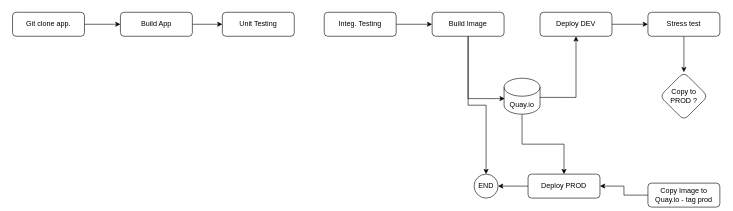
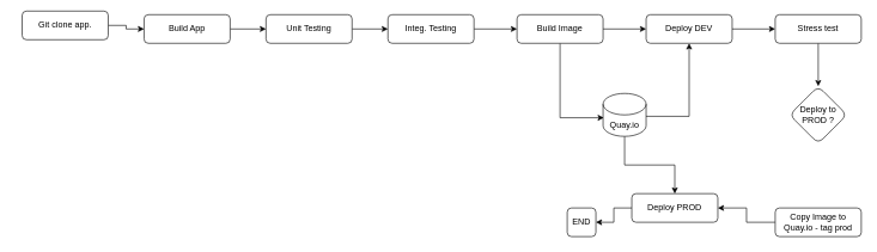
  <mxCell id="0" />
  <mxCell id="1" parent="0" />
  <mxCell id="2" value="" style="edgeStyle=orthogonalEdgeStyle;rounded=0;orthogonalLoop=1;jettySize=auto;html=1;" edge="1" parent="1" source="3" target="5"><mxGeometry relative="1" as="geometry" /></mxCell>
- <mxCell id="3" value="Git clone app." style="rounded=1;whiteSpace=wrap;html=1;fontSize=12;glass=0;strokeWidth=1;shadow=0;" parent="1" vertex="1"><mxGeometry x="20" y="20" width="120" height="40" as="geometry" /></mxCell>
+ <mxCell id="3" value="Git clone app." style="rounded=1;whiteSpace=wrap;html=1;fontSize=12;glass=0;strokeWidth=1;shadow=0;" parent="1" vertex="1"><mxGeometry x="30" y="15" width="120" height="40" as="geometry" /></mxCell>
  <mxCell id="4" value="" style="edgeStyle=orthogonalEdgeStyle;rounded=0;orthogonalLoop=1;jettySize=auto;html=1;" edge="1" parent="1" source="5" target="7"><mxGeometry relative="1" as="geometry" /></mxCell>
  <mxCell id="5" value="Build App" style="rounded=1;whiteSpace=wrap;html=1;fontSize=12;glass=0;strokeWidth=1;shadow=0;" parent="1" vertex="1"><mxGeometry x="200" y="20" width="120" height="40" as="geometry" /></mxCell>
+ <mxCell id="6" value="" style="edgeStyle=orthogonalEdgeStyle;rounded=0;orthogonalLoop=1;jettySize=auto;html=1;" edge="1" parent="1" source="7" target="12"><mxGeometry relative="1" as="geometry" /></mxCell>
  <mxCell id="7" value="Unit Testing" style="rounded=1;whiteSpace=wrap;html=1;fontSize=12;glass=0;strokeWidth=1;shadow=0;" parent="1" vertex="1"><mxGeometry x="370" y="20" width="120" height="40" as="geometry" /></mxCell>
  <mxCell id="8" value="" style="edgeStyle=orthogonalEdgeStyle;rounded=0;orthogonalLoop=1;jettySize=auto;html=1;entryX=0.5;entryY=1;entryDx=0;entryDy=0;exitX=0.983;exitY=0.533;exitDx=0;exitDy=0;exitPerimeter=0;" edge="1" parent="1" source="10" target="17"><mxGeometry relative="1" as="geometry"><mxPoint x="950" y="170" as="targetPoint" /></mxGeometry></mxCell>
  <mxCell id="9" value="" style="edgeStyle=orthogonalEdgeStyle;rounded=0;orthogonalLoop=1;jettySize=auto;html=1;" edge="1" parent="1" source="10" target="24"><mxGeometry relative="1" as="geometry" /></mxCell>
  <mxCell id="10" value="&lt;br&gt;&lt;br&gt;Quay.io" style="shape=cylinder2;whiteSpace=wrap;html=1;boundedLbl=1;backgroundOutline=1;size=15;" vertex="1" parent="1"><mxGeometry x="840" y="130" width="60" height="60" as="geometry" /></mxCell>
  <mxCell id="11" value="" style="edgeStyle=orthogonalEdgeStyle;rounded=0;orthogonalLoop=1;jettySize=auto;html=1;" edge="1" parent="1" source="12" target="15"><mxGeometry relative="1" as="geometry" /></mxCell>
  <mxCell id="12" value="Integ. Testing" style="rounded=1;whiteSpace=wrap;html=1;fontSize=12;glass=0;strokeWidth=1;shadow=0;" vertex="1" parent="1"><mxGeometry x="540" y="20" width="120" height="40" as="geometry" /></mxCell>
  <mxCell id="13" value="" style="edgeStyle=orthogonalEdgeStyle;rounded=0;orthogonalLoop=1;jettySize=auto;html=1;entryX=0.017;entryY=0.567;entryDx=0;entryDy=0;entryPerimeter=0;" edge="1" parent="1" source="15" target="10"><mxGeometry relative="1" as="geometry" /></mxCell>
- <mxCell id="14" value="" style="edgeStyle=orthogonalEdgeStyle;rounded=0;orthogonalLoop=1;jettySize=auto;html=1;" edge="1" parent="1" source="15" target="25"><mxGeometry relative="1" as="geometry" /></mxCell>
+ <mxCell id="14" value="" style="edgeStyle=orthogonalEdgeStyle;rounded=0;orthogonalLoop=1;jettySize=auto;html=1;" edge="1" parent="1" source="15" target="17"><mxGeometry relative="1" as="geometry" /></mxCell>
  <mxCell id="15" value="Build Image" style="rounded=1;whiteSpace=wrap;html=1;fontSize=12;glass=0;strokeWidth=1;shadow=0;" vertex="1" parent="1"><mxGeometry x="720" y="20" width="120" height="40" as="geometry" /></mxCell>
  <mxCell id="16" value="" style="edgeStyle=orthogonalEdgeStyle;rounded=0;orthogonalLoop=1;jettySize=auto;html=1;" edge="1" parent="1" source="17" target="19"><mxGeometry relative="1" as="geometry" /></mxCell>
  <mxCell id="17" value="Deploy DEV" style="rounded=1;whiteSpace=wrap;html=1;fontSize=12;glass=0;strokeWidth=1;shadow=0;" vertex="1" parent="1"><mxGeometry x="900" y="20" width="120" height="40" as="geometry" /></mxCell>
  <mxCell id="18" value="" style="edgeStyle=orthogonalEdgeStyle;rounded=0;orthogonalLoop=1;jettySize=auto;html=1;" edge="1" parent="1" source="19" target="20"><mxGeometry relative="1" as="geometry" /></mxCell>
  <mxCell id="19" value="Stress test" style="rounded=1;whiteSpace=wrap;html=1;fontSize=12;glass=0;strokeWidth=1;shadow=0;" vertex="1" parent="1"><mxGeometry x="1080" y="20" width="120" height="40" as="geometry" /></mxCell>
- <mxCell id="20" value="Copy to PROD ?" style="rhombus;whiteSpace=wrap;html=1;rounded=1;shadow=0;strokeWidth=1;glass=0;" vertex="1" parent="1"><mxGeometry x="1100" y="120" width="80" height="80" as="geometry" /></mxCell>
+ <mxCell id="20" value="Deploy to PROD ?" style="rhombus;whiteSpace=wrap;html=1;rounded=1;shadow=0;strokeWidth=1;glass=0;" vertex="1" parent="1"><mxGeometry x="1100" y="120" width="80" height="80" as="geometry" /></mxCell>
  <mxCell id="21" value="" style="edgeStyle=orthogonalEdgeStyle;rounded=0;orthogonalLoop=1;jettySize=auto;html=1;" edge="1" parent="1" source="22" target="24"><mxGeometry relative="1" as="geometry" /></mxCell>
- <mxCell id="22" value="Copy Image to Quay.io - tag prod" style="whiteSpace=wrap;html=1;rounded=1;shadow=0;strokeWidth=1;glass=0;" vertex="1" parent="1"><mxGeometry x="1080" y="305" width="120" height="40" as="geometry" /></mxCell>
+ <mxCell id="22" value="Copy Image to Quay.io - tag prod" style="whiteSpace=wrap;html=1;rounded=1;shadow=0;strokeWidth=1;glass=0;" vertex="1" parent="1"><mxGeometry x="1080" y="290" width="120" height="40" as="geometry" /></mxCell>
  <mxCell id="23" value="" style="edgeStyle=orthogonalEdgeStyle;rounded=0;orthogonalLoop=1;jettySize=auto;html=1;" edge="1" parent="1" source="24" target="25"><mxGeometry relative="1" as="geometry" /></mxCell>
- <mxCell id="24" value="Deploy PROD" style="whiteSpace=wrap;html=1;rounded=1;shadow=0;strokeWidth=1;glass=0;" vertex="1" parent="1"><mxGeometry x="880" y="290" width="120" height="40" as="geometry" /></mxCell>
- <mxCell id="25" value="END" style="ellipse;whiteSpace=wrap;html=1;aspect=fixed;" vertex="1" parent="1"><mxGeometry x="790" y="290" width="40" height="40" as="geometry" /></mxCell>
+ <mxCell id="24" value="Deploy PROD" style="whiteSpace=wrap;html=1;rounded=1;shadow=0;strokeWidth=1;glass=0;" vertex="1" parent="1"><mxGeometry x="880" y="270" width="120" height="40" as="geometry" /></mxCell>
+ <mxCell id="25" value="END" style="whiteSpace=wrap;html=1;aspect=fixed;rounded=1;" vertex="1" parent="1"><mxGeometry x="790" y="290" width="40" height="40" as="geometry" /></mxCell>
